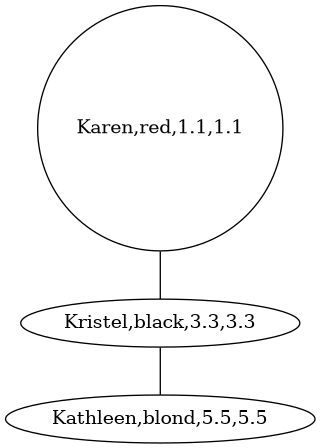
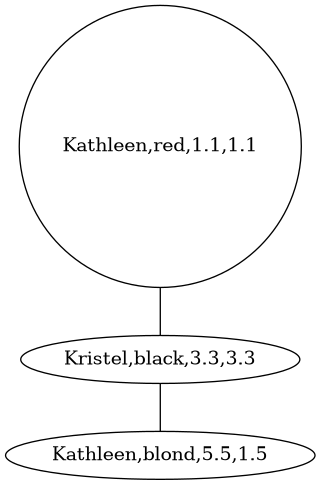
  graph {
    node [regular=0]
-   n1 [label="Karen,red,1.1,1.1" regular=1]
+   n1 [label="Kathleen,red,1.1,1.1" regular=1]
    n2 [label="Kristel,black,3.3,3.3"]
-   n3 [label="Kathleen,blond,5.5,5.5"]
+   n3 [label="Kathleen,blond,5.5,1.5"]
    n1 -- n2
    n2 -- n3
  }
